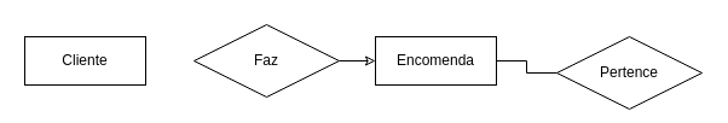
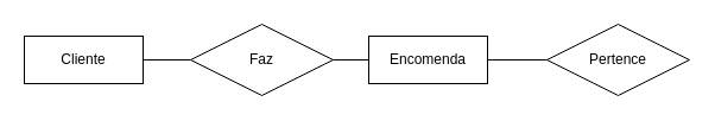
  <mxCell id="0" />
  <mxCell id="1" parent="0" />
+ <mxCell id="2" style="edgeStyle=orthogonalEdgeStyle;rounded=0;orthogonalLoop=1;jettySize=auto;html=1;entryX=0;entryY=0.5;entryDx=0;entryDy=0;endArrow=none;endFill=0;" edge="1" parent="1" source="3" target="7"><mxGeometry relative="1" as="geometry" /></mxCell>
  <mxCell id="3" value="Cliente" style="whiteSpace=wrap;html=1;align=center;" vertex="1" parent="1"><mxGeometry x="20" y="30" width="100" height="40" as="geometry" /></mxCell>
  <mxCell id="4" style="edgeStyle=orthogonalEdgeStyle;rounded=0;orthogonalLoop=1;jettySize=auto;html=1;entryX=0;entryY=0.5;entryDx=0;entryDy=0;endArrow=none;endFill=0;" edge="1" parent="1" source="5" target="8"><mxGeometry relative="1" as="geometry" /></mxCell>
  <mxCell id="5" value="Encomenda" style="whiteSpace=wrap;html=1;align=center;" vertex="1" parent="1"><mxGeometry x="310" y="30" width="100" height="40" as="geometry" /></mxCell>
- <mxCell id="6" style="edgeStyle=orthogonalEdgeStyle;rounded=0;orthogonalLoop=1;jettySize=auto;html=1;endArrow=classic;endFill=0;" edge="1" parent="1" source="7" target="5"><mxGeometry relative="1" as="geometry" /></mxCell>
+ <mxCell id="6" style="edgeStyle=orthogonalEdgeStyle;rounded=0;orthogonalLoop=1;jettySize=auto;html=1;endArrow=none;endFill=0;" edge="1" parent="1" source="7" target="5"><mxGeometry relative="1" as="geometry" /></mxCell>
  <mxCell id="7" value="Faz" style="shape=rhombus;perimeter=rhombusPerimeter;whiteSpace=wrap;html=1;align=center;" vertex="1" parent="1"><mxGeometry x="160" y="20" width="120" height="60" as="geometry" /></mxCell>
- <mxCell id="8" value="Pertence" style="shape=rhombus;perimeter=rhombusPerimeter;whiteSpace=wrap;html=1;align=center;" vertex="1" parent="1"><mxGeometry x="460" y="30" width="120" height="60" as="geometry" /></mxCell>
+ <mxCell id="8" value="Pertence" style="shape=rhombus;perimeter=rhombusPerimeter;whiteSpace=wrap;html=1;align=center;" vertex="1" parent="1"><mxGeometry x="460" y="20" width="120" height="60" as="geometry" /></mxCell>
